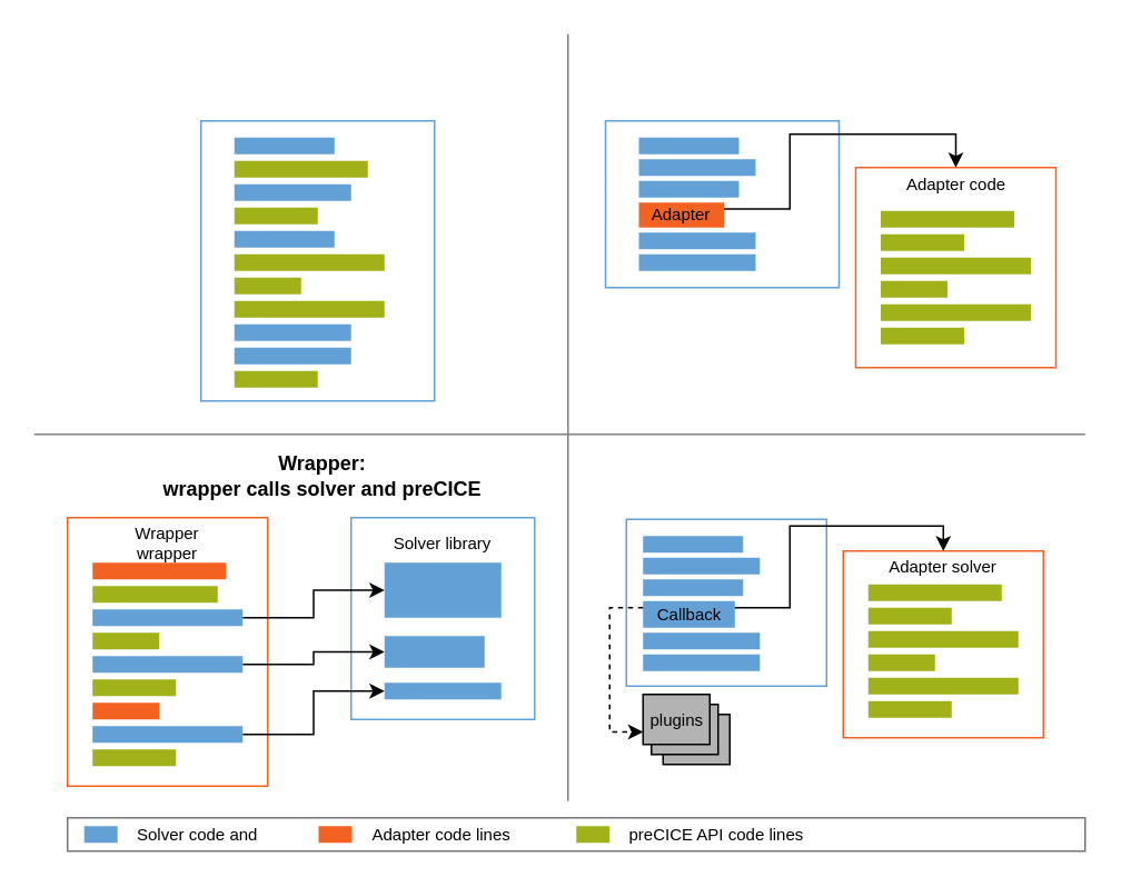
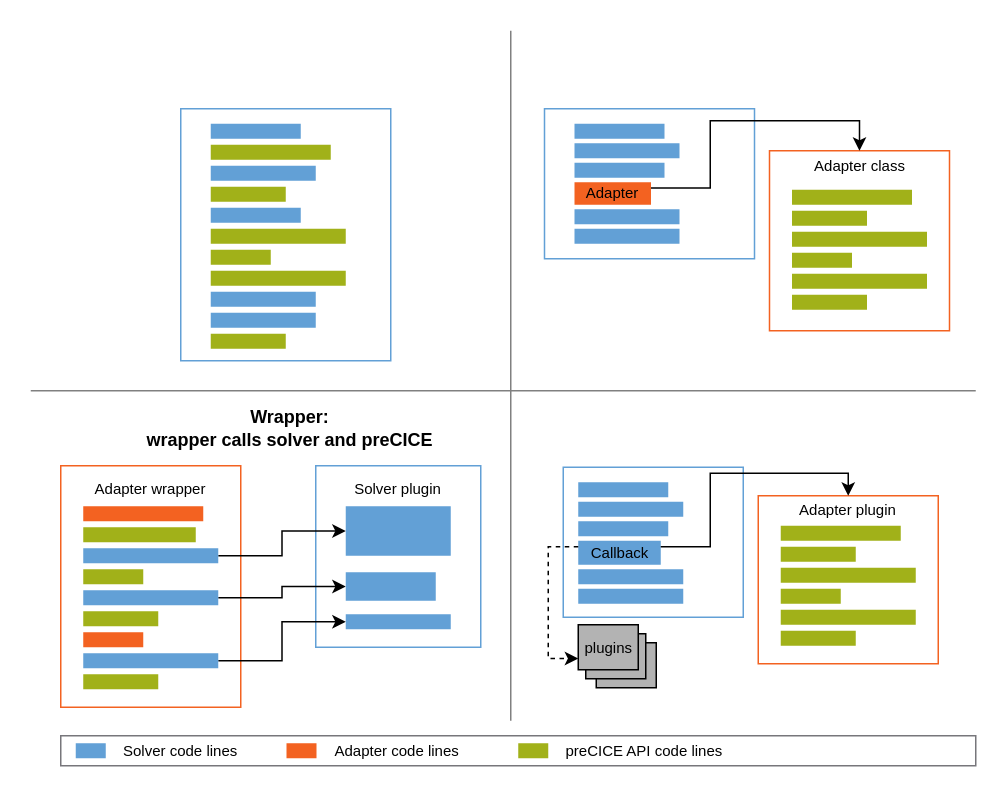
  <mxCell id="0" />
  <mxCell id="1" parent="0" />
  <mxCell id="2" value="" style="group" parent="1" vertex="1" connectable="0"><mxGeometry x="120" y="72" width="140" height="168" as="geometry" /></mxCell>
  <mxCell id="3" value="" style="rounded=0;whiteSpace=wrap;html=1;strokeColor=#62A0D6;" parent="2" vertex="1"><mxGeometry width="140" height="168" as="geometry" /></mxCell>
  <mxCell id="4" value="" style="rounded=0;whiteSpace=wrap;html=1;strokeColor=none;fillColor=#A1B119;" parent="2" vertex="1"><mxGeometry x="20" y="80" width="90" height="10" as="geometry" /></mxCell>
  <mxCell id="5" value="" style="rounded=0;whiteSpace=wrap;html=1;strokeColor=none;fillColor=#62A0D6;" parent="2" vertex="1"><mxGeometry x="20" y="10" width="60" height="10" as="geometry" /></mxCell>
  <mxCell id="6" value="" style="rounded=0;whiteSpace=wrap;html=1;strokeColor=none;fillColor=#62A0D6;" parent="2" vertex="1"><mxGeometry x="20" y="38" width="70" height="10" as="geometry" /></mxCell>
  <mxCell id="7" value="" style="rounded=0;whiteSpace=wrap;html=1;strokeColor=none;fillColor=#62A0D6;" parent="2" vertex="1"><mxGeometry x="20" y="66" width="60" height="10" as="geometry" /></mxCell>
  <mxCell id="8" value="" style="rounded=0;whiteSpace=wrap;html=1;strokeColor=none;fillColor=#62A0D6;" parent="2" vertex="1"><mxGeometry x="20" y="122" width="70" height="10" as="geometry" /></mxCell>
  <mxCell id="9" value="" style="rounded=0;whiteSpace=wrap;html=1;strokeColor=none;fillColor=#62A0D6;" parent="2" vertex="1"><mxGeometry x="20" y="136" width="70" height="10" as="geometry" /></mxCell>
  <mxCell id="10" value="" style="rounded=0;whiteSpace=wrap;html=1;strokeColor=none;fillColor=#A1B119;" parent="2" vertex="1"><mxGeometry x="20" y="24" width="80" height="10" as="geometry" /></mxCell>
  <mxCell id="11" value="" style="rounded=0;whiteSpace=wrap;html=1;strokeColor=none;fillColor=#A1B119;" parent="2" vertex="1"><mxGeometry x="20" y="52" width="50" height="10" as="geometry" /></mxCell>
  <mxCell id="12" value="" style="rounded=0;whiteSpace=wrap;html=1;strokeColor=none;fillColor=#A1B119;" parent="2" vertex="1"><mxGeometry x="20" y="94" width="40" height="10" as="geometry" /></mxCell>
  <mxCell id="13" value="" style="rounded=0;whiteSpace=wrap;html=1;strokeColor=none;fillColor=#A1B119;" parent="2" vertex="1"><mxGeometry x="20" y="108" width="90" height="10" as="geometry" /></mxCell>
  <mxCell id="14" value="" style="rounded=0;whiteSpace=wrap;html=1;strokeColor=none;fillColor=#A1B119;" parent="2" vertex="1"><mxGeometry x="20" y="150" width="50" height="10" as="geometry" /></mxCell>
  <mxCell id="15" value="" style="endArrow=none;html=1;rounded=0;strokeColor=#808080;" edge="1" parent="1"><mxGeometry width="50" height="50" relative="1" as="geometry"><mxPoint x="20" y="260" as="sourcePoint" /><mxPoint x="650" y="260" as="targetPoint" /></mxGeometry></mxCell>
  <mxCell id="16" value="" style="endArrow=none;html=1;rounded=0;strokeColor=#808080;" edge="1" parent="1"><mxGeometry width="50" height="50" relative="1" as="geometry"><mxPoint x="340" y="480" as="sourcePoint" /><mxPoint x="340" y="20" as="targetPoint" /></mxGeometry></mxCell>
  <mxCell id="17" value="" style="rounded=0;whiteSpace=wrap;html=1;strokeColor=#62A0D6;" vertex="1" parent="1"><mxGeometry x="210" y="310" width="110" height="121" as="geometry" /></mxCell>
  <mxCell id="18" value="" style="rounded=0;whiteSpace=wrap;html=1;strokeColor=#F36221;" vertex="1" parent="1"><mxGeometry x="40" y="310" width="120" height="161" as="geometry" /></mxCell>
  <mxCell id="19" value="" style="rounded=0;whiteSpace=wrap;html=1;strokeColor=none;fillColor=#62A0D6;" vertex="1" parent="1"><mxGeometry x="230" y="337" width="70" height="33" as="geometry" /></mxCell>
  <mxCell id="20" value="" style="rounded=0;whiteSpace=wrap;html=1;strokeColor=none;fillColor=#62A0D6;" vertex="1" parent="1"><mxGeometry x="230" y="409" width="70" height="10" as="geometry" /></mxCell>
  <mxCell id="21" value="" style="rounded=0;whiteSpace=wrap;html=1;strokeColor=none;fillColor=#F36221;" vertex="1" parent="1"><mxGeometry x="55" y="337" width="80" height="10" as="geometry" /></mxCell>
  <mxCell id="22" value="" style="rounded=0;whiteSpace=wrap;html=1;strokeColor=none;fillColor=#A1B119;" vertex="1" parent="1"><mxGeometry x="55" y="351" width="75" height="10" as="geometry" /></mxCell>
  <mxCell id="23" style="edgeStyle=orthogonalEdgeStyle;rounded=0;orthogonalLoop=1;jettySize=auto;html=1;exitX=1;exitY=0.5;exitDx=0;exitDy=0;entryX=0;entryY=0.5;entryDx=0;entryDy=0;" edge="1" parent="1" source="24" target="19"><mxGeometry relative="1" as="geometry" /></mxCell>
  <mxCell id="24" value="" style="rounded=0;whiteSpace=wrap;html=1;strokeColor=none;fillColor=#62A0D6;" vertex="1" parent="1"><mxGeometry x="55" y="365" width="90" height="10" as="geometry" /></mxCell>
  <mxCell id="25" value="" style="rounded=0;whiteSpace=wrap;html=1;strokeColor=none;fillColor=#A1B119;" vertex="1" parent="1"><mxGeometry x="55" y="379" width="40" height="10" as="geometry" /></mxCell>
  <mxCell id="26" style="edgeStyle=orthogonalEdgeStyle;rounded=0;orthogonalLoop=1;jettySize=auto;html=1;exitX=1;exitY=0.5;exitDx=0;exitDy=0;entryX=0;entryY=0.5;entryDx=0;entryDy=0;" edge="1" parent="1" source="27" target="34"><mxGeometry relative="1" as="geometry"><mxPoint x="230" y="400" as="targetPoint" /></mxGeometry></mxCell>
  <mxCell id="27" value="" style="rounded=0;whiteSpace=wrap;html=1;strokeColor=none;fillColor=#62A0D6;" vertex="1" parent="1"><mxGeometry x="55" y="393" width="90" height="10" as="geometry" /></mxCell>
  <mxCell id="28" value="" style="rounded=0;whiteSpace=wrap;html=1;strokeColor=none;fillColor=#A1B119;" vertex="1" parent="1"><mxGeometry x="55" y="407" width="50" height="10" as="geometry" /></mxCell>
- <mxCell id="29" value="Wrapper wrapper" style="text;html=1;strokeColor=none;fillColor=none;align=center;verticalAlign=middle;whiteSpace=wrap;rounded=0;fontSize=10;" vertex="1" parent="1"><mxGeometry x="62" y="320" width="76" height="10" as="geometry" /></mxCell>
+ <mxCell id="29" value="Adapter wrapper" style="text;html=1;strokeColor=none;fillColor=none;align=center;verticalAlign=middle;whiteSpace=wrap;rounded=0;fontSize=10;" vertex="1" parent="1"><mxGeometry x="62" y="320" width="76" height="10" as="geometry" /></mxCell>
  <mxCell id="30" value="" style="rounded=0;whiteSpace=wrap;html=1;strokeColor=none;fillColor=#A1B119;" vertex="1" parent="1"><mxGeometry x="55" y="449" width="50" height="10" as="geometry" /></mxCell>
  <mxCell id="31" style="edgeStyle=orthogonalEdgeStyle;rounded=0;orthogonalLoop=1;jettySize=auto;html=1;exitX=1;exitY=0.5;exitDx=0;exitDy=0;entryX=0;entryY=0.5;entryDx=0;entryDy=0;" edge="1" parent="1" source="32" target="20"><mxGeometry relative="1" as="geometry" /></mxCell>
  <mxCell id="32" value="" style="rounded=0;whiteSpace=wrap;html=1;strokeColor=none;fillColor=#62A0D6;" vertex="1" parent="1"><mxGeometry x="55" y="435" width="90" height="10" as="geometry" /></mxCell>
  <mxCell id="33" value="" style="rounded=0;whiteSpace=wrap;html=1;strokeColor=none;fillColor=#F36221;" vertex="1" parent="1"><mxGeometry x="55" y="421" width="40" height="10" as="geometry" /></mxCell>
  <mxCell id="34" value="" style="rounded=0;whiteSpace=wrap;html=1;strokeColor=none;fillColor=#62A0D6;" vertex="1" parent="1"><mxGeometry x="230" y="381" width="60" height="19" as="geometry" /></mxCell>
  <mxCell id="35" value="" style="rounded=0;whiteSpace=wrap;html=1;strokeColor=#62A0D6;" parent="1" vertex="1"><mxGeometry x="362.5" y="72" width="140" height="100" as="geometry" /></mxCell>
  <mxCell id="36" value="" style="rounded=0;whiteSpace=wrap;html=1;strokeColor=#F36221;" parent="1" vertex="1"><mxGeometry x="512.5" y="100" width="120" height="120" as="geometry" /></mxCell>
  <mxCell id="37" value="" style="rounded=0;whiteSpace=wrap;html=1;strokeColor=none;fillColor=#62A0D6;" parent="1" vertex="1"><mxGeometry x="382.5" y="82" width="60" height="10" as="geometry" /></mxCell>
  <mxCell id="38" value="" style="rounded=0;whiteSpace=wrap;html=1;strokeColor=none;fillColor=#62A0D6;" parent="1" vertex="1"><mxGeometry x="382.5" y="95" width="70" height="10" as="geometry" /></mxCell>
  <mxCell id="39" value="" style="rounded=0;whiteSpace=wrap;html=1;strokeColor=none;fillColor=#62A0D6;" parent="1" vertex="1"><mxGeometry x="382.5" y="108" width="60" height="10" as="geometry" /></mxCell>
  <mxCell id="40" value="" style="rounded=0;whiteSpace=wrap;html=1;strokeColor=none;fillColor=#62A0D6;" parent="1" vertex="1"><mxGeometry x="382.5" y="139" width="70" height="10" as="geometry" /></mxCell>
  <mxCell id="41" value="" style="rounded=0;whiteSpace=wrap;html=1;strokeColor=none;fillColor=#62A0D6;" parent="1" vertex="1"><mxGeometry x="382.5" y="152" width="70" height="10" as="geometry" /></mxCell>
  <mxCell id="42" style="edgeStyle=orthogonalEdgeStyle;rounded=0;orthogonalLoop=1;jettySize=auto;html=1;entryX=0.5;entryY=0;entryDx=0;entryDy=0;exitX=1;exitY=0.25;exitDx=0;exitDy=0;" parent="1" source="43" target="36" edge="1"><mxGeometry relative="1" as="geometry"><mxPoint x="431.5" y="126" as="sourcePoint" /></mxGeometry></mxCell>
  <mxCell id="43" value="" style="rounded=0;whiteSpace=wrap;html=1;strokeColor=none;fillColor=#F36221;" parent="1" vertex="1"><mxGeometry x="382.5" y="121" width="51" height="15" as="geometry" /></mxCell>
  <mxCell id="44" value="" style="rounded=0;whiteSpace=wrap;html=1;strokeColor=none;fillColor=#A1B119;" parent="1" vertex="1"><mxGeometry x="527.5" y="126" width="80" height="10" as="geometry" /></mxCell>
  <mxCell id="45" value="" style="rounded=0;whiteSpace=wrap;html=1;strokeColor=none;fillColor=#A1B119;" parent="1" vertex="1"><mxGeometry x="527.5" y="140" width="50" height="10" as="geometry" /></mxCell>
  <mxCell id="46" value="" style="rounded=0;whiteSpace=wrap;html=1;strokeColor=none;fillColor=#A1B119;" parent="1" vertex="1"><mxGeometry x="527.5" y="154" width="90" height="10" as="geometry" /></mxCell>
  <mxCell id="47" value="" style="rounded=0;whiteSpace=wrap;html=1;strokeColor=none;fillColor=#A1B119;" parent="1" vertex="1"><mxGeometry x="527.5" y="168" width="40" height="10" as="geometry" /></mxCell>
  <mxCell id="48" value="" style="rounded=0;whiteSpace=wrap;html=1;strokeColor=none;fillColor=#A1B119;" parent="1" vertex="1"><mxGeometry x="527.5" y="182" width="90" height="10" as="geometry" /></mxCell>
  <mxCell id="49" value="" style="rounded=0;whiteSpace=wrap;html=1;strokeColor=none;fillColor=#A1B119;" parent="1" vertex="1"><mxGeometry x="527.5" y="196" width="50" height="10" as="geometry" /></mxCell>
- <mxCell id="50" value="&lt;font style=&quot;font-size: 10px;&quot;&gt;Adapter&amp;nbsp;&lt;/font&gt;&lt;font style=&quot;font-size: 10px;&quot;&gt;code&lt;/font&gt;" style="text;html=1;strokeColor=none;fillColor=none;align=center;verticalAlign=middle;whiteSpace=wrap;rounded=0;fontSize=10;" parent="1" vertex="1"><mxGeometry x="528.75" y="105" width="87.5" height="10" as="geometry" /></mxCell>
+ <mxCell id="50" value="&lt;font style=&quot;font-size: 10px;&quot;&gt;Adapter&amp;nbsp;&lt;/font&gt;&lt;font style=&quot;font-size: 10px;&quot;&gt;class&lt;/font&gt;" style="text;html=1;strokeColor=none;fillColor=none;align=center;verticalAlign=middle;whiteSpace=wrap;rounded=0;fontSize=10;" parent="1" vertex="1"><mxGeometry x="528.75" y="105" width="87.5" height="10" as="geometry" /></mxCell>
  <mxCell id="51" value="&lt;font style=&quot;font-size: 10px;&quot;&gt;Adapter&lt;br style=&quot;font-size: 10px;&quot;&gt;&lt;/font&gt;" style="text;html=1;strokeColor=none;fillColor=none;align=center;verticalAlign=middle;whiteSpace=wrap;rounded=0;fontSize=10;" parent="1" vertex="1"><mxGeometry x="377.5" y="119.5" width="60" height="17" as="geometry" /></mxCell>
- <mxCell id="52" value="Solver library" style="text;html=1;strokeColor=none;fillColor=none;align=center;verticalAlign=middle;whiteSpace=wrap;rounded=0;fontSize=10;" vertex="1" parent="1"><mxGeometry x="227" y="320" width="76" height="10" as="geometry" /></mxCell>
+ <mxCell id="52" value="Solver plugin" style="text;html=1;strokeColor=none;fillColor=none;align=center;verticalAlign=middle;whiteSpace=wrap;rounded=0;fontSize=10;" vertex="1" parent="1"><mxGeometry x="227" y="320" width="76" height="10" as="geometry" /></mxCell>
  <mxCell id="53" value="" style="group" vertex="1" connectable="0" parent="1"><mxGeometry x="370" y="311" width="255" height="169" as="geometry" /></mxCell>
  <mxCell id="54" value="" style="rounded=0;whiteSpace=wrap;html=1;strokeColor=#000000;fillColor=#B3B3B3;" parent="53" vertex="1"><mxGeometry x="27" y="117" width="40" height="30" as="geometry" /></mxCell>
  <mxCell id="55" value="" style="rounded=0;whiteSpace=wrap;html=1;strokeColor=#000000;fillColor=#B3B3B3;" parent="53" vertex="1"><mxGeometry x="20" y="111" width="40" height="30" as="geometry" /></mxCell>
  <mxCell id="56" value="" style="rounded=0;whiteSpace=wrap;html=1;strokeColor=#62A0D6;" parent="53" vertex="1"><mxGeometry x="5" width="120" height="100" as="geometry" /></mxCell>
  <mxCell id="57" value="" style="rounded=0;whiteSpace=wrap;html=1;strokeColor=none;fillColor=#62A0D6;" parent="53" vertex="1"><mxGeometry x="15" y="10" width="60" height="10" as="geometry" /></mxCell>
  <mxCell id="58" value="" style="rounded=0;whiteSpace=wrap;html=1;strokeColor=none;fillColor=#62A0D6;" parent="53" vertex="1"><mxGeometry x="15" y="23" width="70" height="10" as="geometry" /></mxCell>
  <mxCell id="59" value="" style="rounded=0;whiteSpace=wrap;html=1;strokeColor=none;fillColor=#62A0D6;" parent="53" vertex="1"><mxGeometry x="15" y="36" width="60" height="10" as="geometry" /></mxCell>
  <mxCell id="60" value="" style="rounded=0;whiteSpace=wrap;html=1;strokeColor=none;fillColor=#62A0D6;" parent="53" vertex="1"><mxGeometry x="15" y="68" width="70" height="10" as="geometry" /></mxCell>
  <mxCell id="61" value="" style="rounded=0;whiteSpace=wrap;html=1;strokeColor=none;fillColor=#62A0D6;" parent="53" vertex="1"><mxGeometry x="15" y="81" width="70" height="10" as="geometry" /></mxCell>
  <mxCell id="62" value="" style="rounded=0;whiteSpace=wrap;html=1;strokeColor=none;fillColor=#62A0D6;" parent="53" vertex="1"><mxGeometry x="15" y="49" width="55" height="16" as="geometry" /></mxCell>
  <mxCell id="63" value="" style="rounded=0;whiteSpace=wrap;html=1;strokeColor=#000000;fillColor=#B3B3B3;" parent="53" vertex="1"><mxGeometry x="15" y="105" width="40" height="30" as="geometry" /></mxCell>
  <mxCell id="64" style="edgeStyle=orthogonalEdgeStyle;rounded=0;orthogonalLoop=1;jettySize=auto;html=1;exitX=0;exitY=0.25;exitDx=0;exitDy=0;entryX=0;entryY=0.75;entryDx=0;entryDy=0;fontSize=7;dashed=1;" parent="53" source="62" target="63" edge="1"><mxGeometry relative="1" as="geometry" /></mxCell>
  <mxCell id="65" value="" style="rounded=0;whiteSpace=wrap;html=1;strokeColor=#F36221;" parent="53" vertex="1"><mxGeometry x="135" y="19" width="120" height="112" as="geometry" /></mxCell>
  <mxCell id="66" value="" style="rounded=0;whiteSpace=wrap;html=1;strokeColor=none;fillColor=#A1B119;" parent="53" vertex="1"><mxGeometry x="150" y="39" width="80" height="10" as="geometry" /></mxCell>
  <mxCell id="67" value="" style="rounded=0;whiteSpace=wrap;html=1;strokeColor=none;fillColor=#A1B119;" parent="53" vertex="1"><mxGeometry x="150" y="53" width="50" height="10" as="geometry" /></mxCell>
  <mxCell id="68" value="" style="rounded=0;whiteSpace=wrap;html=1;strokeColor=none;fillColor=#A1B119;" parent="53" vertex="1"><mxGeometry x="150" y="67" width="90" height="10" as="geometry" /></mxCell>
  <mxCell id="69" value="" style="rounded=0;whiteSpace=wrap;html=1;strokeColor=none;fillColor=#A1B119;" parent="53" vertex="1"><mxGeometry x="150" y="81" width="40" height="10" as="geometry" /></mxCell>
  <mxCell id="70" value="" style="rounded=0;whiteSpace=wrap;html=1;strokeColor=none;fillColor=#A1B119;" parent="53" vertex="1"><mxGeometry x="150" y="95" width="90" height="10" as="geometry" /></mxCell>
  <mxCell id="71" value="" style="rounded=0;whiteSpace=wrap;html=1;strokeColor=none;fillColor=#A1B119;" parent="53" vertex="1"><mxGeometry x="150" y="109" width="50" height="10" as="geometry" /></mxCell>
  <mxCell id="72" style="edgeStyle=orthogonalEdgeStyle;rounded=0;orthogonalLoop=1;jettySize=auto;html=1;exitX=1;exitY=0.25;exitDx=0;exitDy=0;entryX=0.5;entryY=0;entryDx=0;entryDy=0;" parent="53" source="62" target="65" edge="1"><mxGeometry x="475" y="487" as="geometry"><Array as="points"><mxPoint x="103" y="53" /><mxPoint x="103" y="4" /><mxPoint x="195" y="4" /></Array></mxGeometry></mxCell>
- <mxCell id="73" value="&lt;font style=&quot;font-size: 10px;&quot;&gt;Adapter&amp;nbsp;&lt;/font&gt;&lt;font style=&quot;font-size: 10px;&quot;&gt;solver&lt;/font&gt;" style="text;html=1;strokeColor=none;fillColor=none;align=center;verticalAlign=middle;whiteSpace=wrap;rounded=0;fontSize=10;" parent="53" vertex="1"><mxGeometry x="155" y="23" width="80" height="10" as="geometry" /></mxCell>
+ <mxCell id="73" value="&lt;font style=&quot;font-size: 10px;&quot;&gt;Adapter&amp;nbsp;&lt;/font&gt;&lt;font style=&quot;font-size: 10px;&quot;&gt;plugin&lt;/font&gt;" style="text;html=1;strokeColor=none;fillColor=none;align=center;verticalAlign=middle;whiteSpace=wrap;rounded=0;fontSize=10;" parent="53" vertex="1"><mxGeometry x="155" y="23" width="80" height="10" as="geometry" /></mxCell>
  <mxCell id="74" value="&lt;font style=&quot;font-size: 10px;&quot;&gt;plugins&lt;/font&gt;" style="text;html=1;strokeColor=none;fillColor=none;align=center;verticalAlign=middle;whiteSpace=wrap;rounded=0;fontSize=10;" parent="53" vertex="1"><mxGeometry x="12.5" y="115" width="45" height="10" as="geometry" /></mxCell>
  <mxCell id="75" value="&lt;font style=&quot;font-size: 10px;&quot;&gt;Callback&lt;/font&gt;" style="text;html=1;strokeColor=none;fillColor=none;align=center;verticalAlign=middle;whiteSpace=wrap;rounded=0;fontSize=10;" parent="53" vertex="1"><mxGeometry x="12.5" y="52.25" width="60" height="9.5" as="geometry" /></mxCell>
  <mxCell id="76" value="Wrapper:&lt;br&gt;wrapper calls solver and preCICE" style="text;html=1;align=center;verticalAlign=middle;whiteSpace=wrap;rounded=0;fontStyle=1" vertex="1" parent="1"><mxGeometry x="95" y="270" width="196.25" height="30" as="geometry" /></mxCell>
  <mxCell id="77" value="" style="group" vertex="1" connectable="0" parent="1"><mxGeometry x="40" y="490" width="610" height="20" as="geometry" /></mxCell>
  <mxCell id="78" value="" style="rounded=0;whiteSpace=wrap;html=1;fillColor=default;strokeColor=light-dark(#77767b, #ededed);" vertex="1" parent="77"><mxGeometry width="610" height="20" as="geometry" /></mxCell>
  <mxCell id="79" value="" style="group" vertex="1" connectable="0" parent="77"><mxGeometry x="10" y="3" width="125" height="14" as="geometry" /></mxCell>
  <mxCell id="80" value="" style="rounded=0;whiteSpace=wrap;html=1;fillColor=#62A0D6;strokeColor=none;" vertex="1" parent="79"><mxGeometry y="2" width="20" height="10" as="geometry" /></mxCell>
- <mxCell id="81" value="Solver code and" style="text;html=1;align=left;verticalAlign=middle;whiteSpace=wrap;rounded=0;fontSize=10;" vertex="1" parent="79"><mxGeometry x="30" width="95" height="14" as="geometry" /></mxCell>
+ <mxCell id="81" value="Solver code lines" style="text;html=1;align=left;verticalAlign=middle;whiteSpace=wrap;rounded=0;fontSize=10;" vertex="1" parent="79"><mxGeometry x="30" width="95" height="14" as="geometry" /></mxCell>
  <mxCell id="82" value="" style="group" vertex="1" connectable="0" parent="77"><mxGeometry x="305" y="3" width="145" height="14" as="geometry" /></mxCell>
  <mxCell id="83" value="" style="rounded=0;whiteSpace=wrap;html=1;fillColor=#A1B119;strokeColor=none;" vertex="1" parent="82"><mxGeometry y="2" width="20" height="10" as="geometry" /></mxCell>
  <mxCell id="84" value="preCICE API code lines" style="text;html=1;align=left;verticalAlign=middle;whiteSpace=wrap;rounded=0;fontSize=10;" vertex="1" parent="82"><mxGeometry x="30" width="115" height="14" as="geometry" /></mxCell>
  <mxCell id="85" value="" style="group" vertex="1" connectable="0" parent="77"><mxGeometry x="150.5" y="3" width="139" height="14" as="geometry" /></mxCell>
  <mxCell id="86" value="" style="rounded=0;whiteSpace=wrap;html=1;fillColor=#F36221;strokeColor=none;" vertex="1" parent="85"><mxGeometry y="2" width="20" height="10" as="geometry" /></mxCell>
  <mxCell id="87" value="Adapter code lines" style="text;html=1;align=left;verticalAlign=middle;whiteSpace=wrap;rounded=0;fontSize=10;" vertex="1" parent="85"><mxGeometry x="30" width="109" height="14" as="geometry" /></mxCell>
